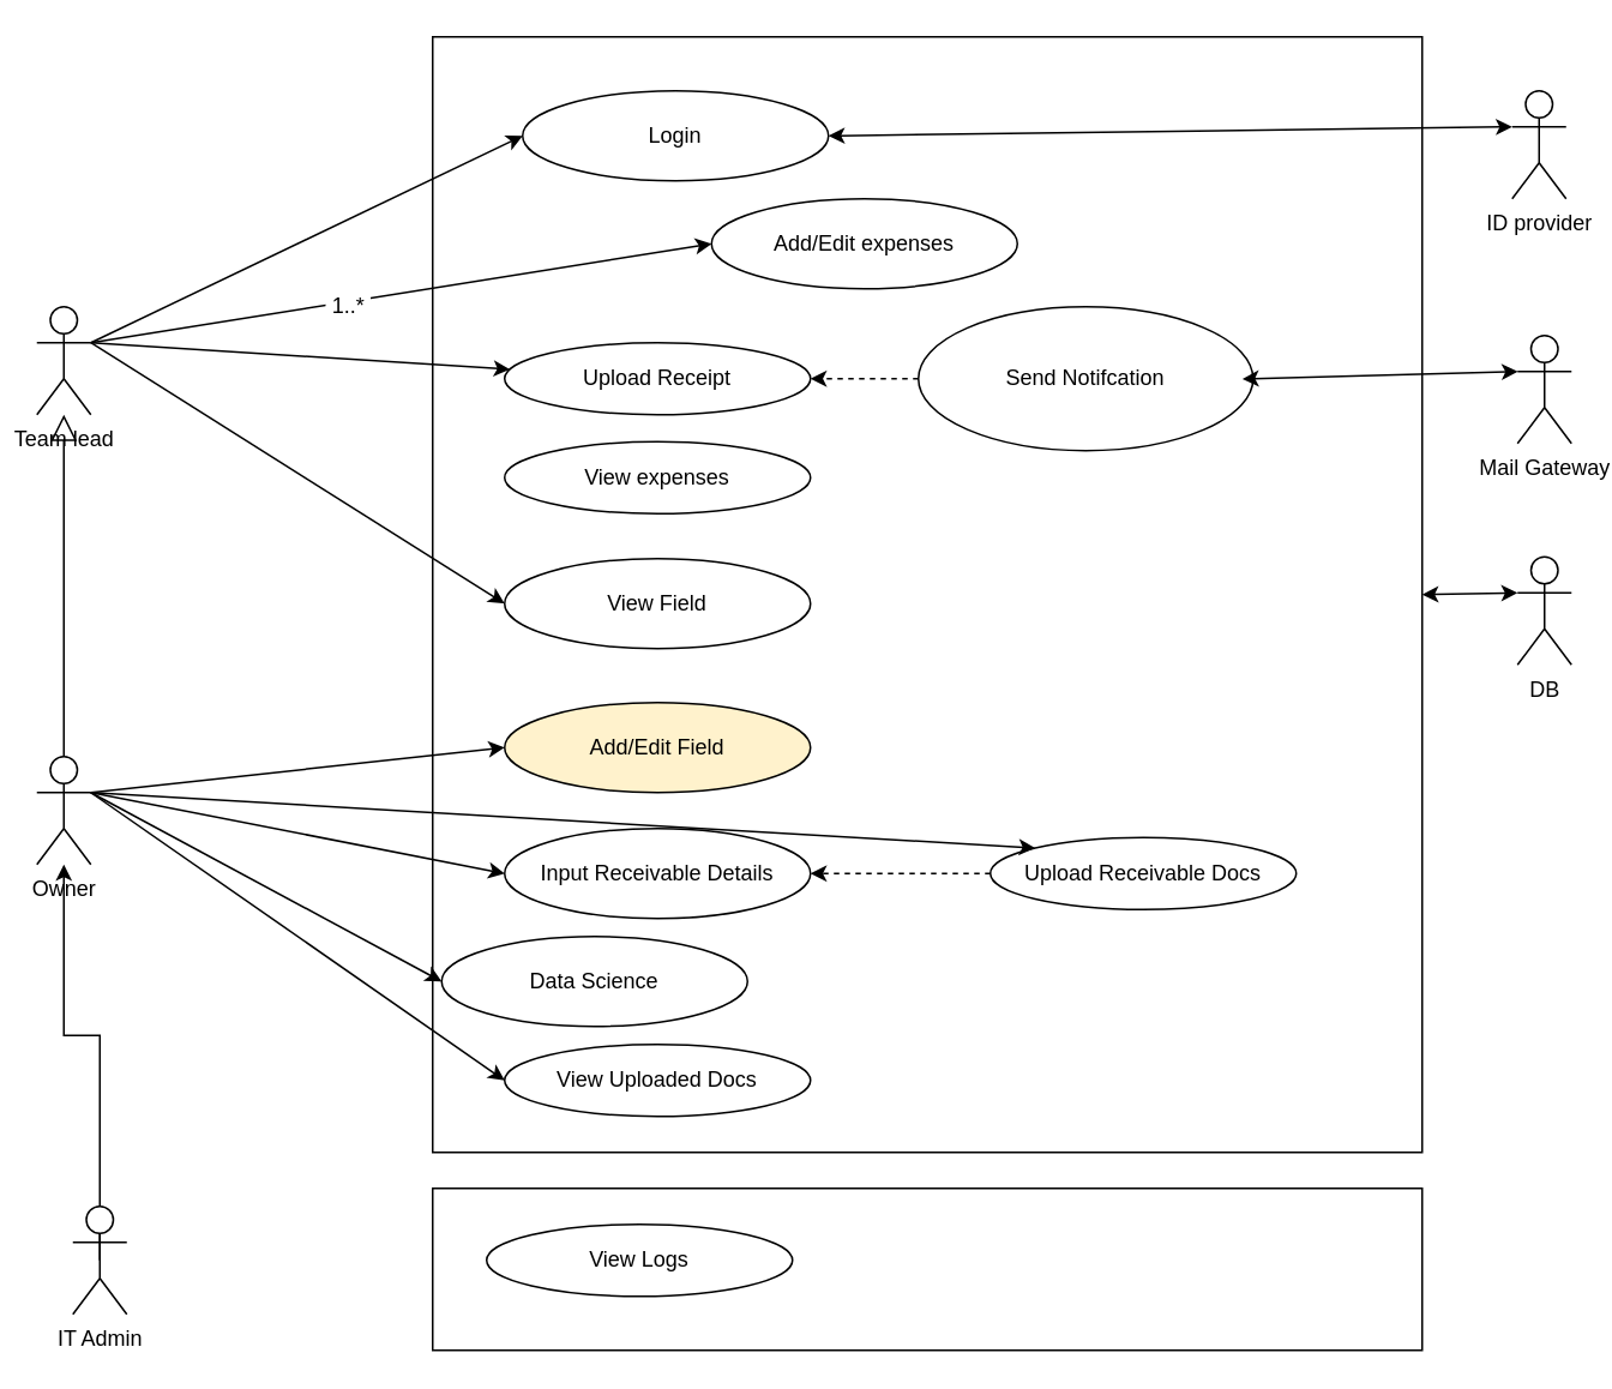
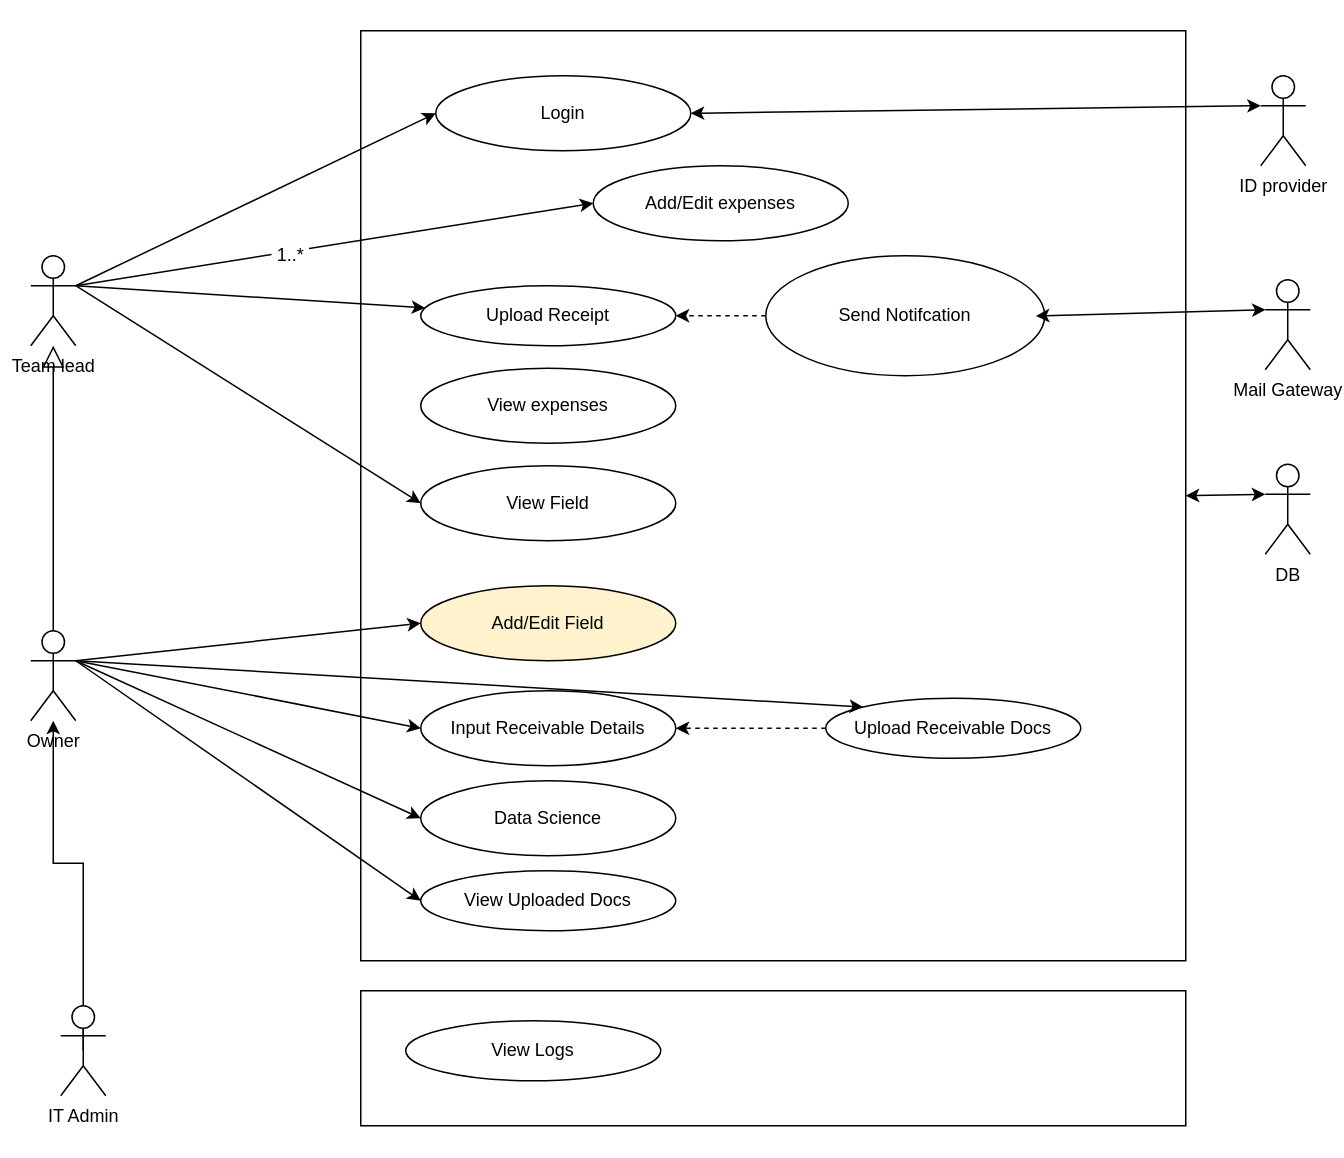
  <mxCell id="0" />
  <mxCell id="1" parent="0" />
  <mxCell id="2" value="Team lead&lt;br&gt;&lt;br&gt;" style="shape=umlActor;verticalLabelPosition=bottom;labelBackgroundColor=#ffffff;verticalAlign=top;html=1;outlineConnect=0;" vertex="1" parent="1"><mxGeometry x="20" y="170" width="30" height="60" as="geometry" /></mxCell>
  <mxCell id="3" value="" style="rounded=0;whiteSpace=wrap;html=1;" vertex="1" parent="1"><mxGeometry x="240" y="20" width="550" height="620" as="geometry" /></mxCell>
  <mxCell id="4" value="Add/Edit expenses" style="ellipse;whiteSpace=wrap;html=1;" vertex="1" parent="1"><mxGeometry x="395" y="110" width="170" height="50" as="geometry" /></mxCell>
  <mxCell id="5" value="" style="endArrow=classic;html=1;exitX=1;exitY=0.333;exitDx=0;exitDy=0;exitPerimeter=0;entryX=0;entryY=0.5;entryDx=0;entryDy=0;" edge="1" parent="1" source="2" target="4"><mxGeometry width="50" height="50" relative="1" as="geometry"><mxPoint x="60" y="98" as="sourcePoint" /><mxPoint x="130" y="75" as="targetPoint" /></mxGeometry></mxCell>
  <mxCell id="6" value="&amp;nbsp;1..*&amp;nbsp;&lt;br&gt;" style="text;html=1;resizable=0;points=[];align=center;verticalAlign=middle;labelBackgroundColor=#ffffff;" vertex="1" connectable="0" parent="5"><mxGeometry x="-0.176" y="-2" relative="1" as="geometry"><mxPoint as="offset" /></mxGeometry></mxCell>
  <mxCell id="7" value="Upload Receipt" style="ellipse;whiteSpace=wrap;html=1;" vertex="1" parent="1"><mxGeometry x="280" y="190" width="170" height="40" as="geometry" /></mxCell>
  <mxCell id="8" value="" style="endArrow=classic;html=1;exitX=1;exitY=0.333;exitDx=0;exitDy=0;exitPerimeter=0;" edge="1" parent="1" source="2" target="7"><mxGeometry width="50" height="50" relative="1" as="geometry"><mxPoint x="10" y="580" as="sourcePoint" /><mxPoint x="60" y="530" as="targetPoint" /></mxGeometry></mxCell>
  <mxCell id="9" value="Send Notifcation" style="ellipse;whiteSpace=wrap;html=1;" vertex="1" parent="1"><mxGeometry x="510" y="170" width="186" height="80" as="geometry" /></mxCell>
  <mxCell id="10" value="" style="endArrow=classic;html=1;dashed=1;entryX=1;entryY=0.5;entryDx=0;entryDy=0;exitX=0;exitY=0.5;exitDx=0;exitDy=0;" edge="1" parent="1" source="9" target="7"><mxGeometry width="50" height="50" relative="1" as="geometry"><mxPoint x="35" y="310" as="sourcePoint" /><mxPoint x="85" y="260" as="targetPoint" /></mxGeometry></mxCell>
  <mxCell id="11" value="Mail Gateway&lt;br&gt;" style="shape=umlActor;verticalLabelPosition=bottom;labelBackgroundColor=#ffffff;verticalAlign=top;html=1;outlineConnect=0;" vertex="1" parent="1"><mxGeometry x="843" y="186" width="30" height="60" as="geometry" /></mxCell>
  <mxCell id="12" value="Login" style="ellipse;whiteSpace=wrap;html=1;" vertex="1" parent="1"><mxGeometry x="290" y="50" width="170" height="50" as="geometry" /></mxCell>
  <mxCell id="13" value="" style="endArrow=classic;html=1;entryX=0;entryY=0.5;entryDx=0;entryDy=0;" edge="1" parent="1" target="12"><mxGeometry width="50" height="50" relative="1" as="geometry"><mxPoint x="50" y="190" as="sourcePoint" /><mxPoint x="140" y="100" as="targetPoint" /></mxGeometry></mxCell>
  <mxCell id="14" value="ID provider&lt;br&gt;" style="shape=umlActor;verticalLabelPosition=bottom;labelBackgroundColor=#ffffff;verticalAlign=top;html=1;outlineConnect=0;" vertex="1" parent="1"><mxGeometry x="840" y="50" width="30" height="60" as="geometry" /></mxCell>
  <mxCell id="15" value="" style="endArrow=classic;startArrow=classic;html=1;entryX=0;entryY=0.333;entryDx=0;entryDy=0;entryPerimeter=0;exitX=1;exitY=0.5;exitDx=0;exitDy=0;" edge="1" parent="1" source="12" target="14"><mxGeometry width="50" height="50" relative="1" as="geometry"><mxPoint x="700.103" y="239.897" as="sourcePoint" /><mxPoint x="864.931" y="239.897" as="targetPoint" /></mxGeometry></mxCell>
  <mxCell id="16" value="Owner&lt;br&gt;" style="shape=umlActor;verticalLabelPosition=bottom;labelBackgroundColor=#ffffff;verticalAlign=top;html=1;outlineConnect=0;" vertex="1" parent="1"><mxGeometry x="20" y="420" width="30" height="60" as="geometry" /></mxCell>
- <mxCell id="17" value="View expenses" style="ellipse;whiteSpace=wrap;html=1;" vertex="1" parent="1"><mxGeometry x="280" y="245" width="170" height="40" as="geometry" /></mxCell>
+ <mxCell id="17" value="View expenses" style="ellipse;whiteSpace=wrap;html=1;" vertex="1" parent="1"><mxGeometry x="280" y="245" width="170" height="50" as="geometry" /></mxCell>
  <mxCell id="18" value="" style="endArrow=block;endFill=0;endSize=12;html=1;exitX=0.5;exitY=0;exitDx=0;exitDy=0;exitPerimeter=0;" edge="1" parent="1" source="16" target="2"><mxGeometry width="160" relative="1" as="geometry"><mxPoint x="-170" y="370" as="sourcePoint" /><mxPoint x="20" y="300" as="targetPoint" /></mxGeometry></mxCell>
  <mxCell id="19" value="View Field" style="ellipse;whiteSpace=wrap;html=1;" vertex="1" parent="1"><mxGeometry x="280" y="310" width="170" height="50" as="geometry" /></mxCell>
  <mxCell id="20" value="" style="endArrow=classic;html=1;entryX=0;entryY=0.5;entryDx=0;entryDy=0;exitX=1;exitY=0.333;exitDx=0;exitDy=0;exitPerimeter=0;" edge="1" parent="1" source="2" target="19"><mxGeometry width="50" height="50" relative="1" as="geometry"><mxPoint x="60.103" y="199.897" as="sourcePoint" /><mxPoint x="289.759" y="279.897" as="targetPoint" /></mxGeometry></mxCell>
  <mxCell id="21" value="Add/Edit Field" style="ellipse;whiteSpace=wrap;html=1;fillColor=#fff2cc;" vertex="1" parent="1"><mxGeometry x="280" y="390" width="170" height="50" as="geometry" /></mxCell>
  <mxCell id="22" value="" style="endArrow=classic;html=1;exitX=1;exitY=0.333;exitDx=0;exitDy=0;exitPerimeter=0;entryX=0;entryY=0.5;entryDx=0;entryDy=0;" edge="1" parent="1" source="16" target="21"><mxGeometry width="50" height="50" relative="1" as="geometry"><mxPoint x="60.103" y="199.897" as="sourcePoint" /><mxPoint x="289.759" y="344.724" as="targetPoint" /></mxGeometry></mxCell>
  <mxCell id="23" value="Input Receivable Details" style="ellipse;whiteSpace=wrap;html=1;" vertex="1" parent="1"><mxGeometry x="280" y="460" width="170" height="50" as="geometry" /></mxCell>
  <mxCell id="24" value="DB&lt;br&gt;" style="shape=umlActor;verticalLabelPosition=bottom;labelBackgroundColor=#ffffff;verticalAlign=top;html=1;outlineConnect=0;" vertex="1" parent="1"><mxGeometry x="843" y="309" width="30" height="60" as="geometry" /></mxCell>
  <mxCell id="25" value="" style="endArrow=classic;html=1;entryX=0;entryY=0.5;entryDx=0;entryDy=0;" edge="1" parent="1" target="23"><mxGeometry width="50" height="50" relative="1" as="geometry"><mxPoint x="50" y="440" as="sourcePoint" /><mxPoint x="289.759" y="424.724" as="targetPoint" /></mxGeometry></mxCell>
- <mxCell id="26" value="Data Science" style="ellipse;whiteSpace=wrap;html=1;" vertex="1" parent="1"><mxGeometry x="245" y="520" width="170" height="50" as="geometry" /></mxCell>
+ <mxCell id="26" value="Data Science" style="ellipse;whiteSpace=wrap;html=1;" vertex="1" parent="1"><mxGeometry x="280" y="520" width="170" height="50" as="geometry" /></mxCell>
  <mxCell id="27" value="" style="endArrow=classic;html=1;exitX=1;exitY=0.333;exitDx=0;exitDy=0;exitPerimeter=0;entryX=0;entryY=0.5;entryDx=0;entryDy=0;" edge="1" parent="1" source="16" target="26"><mxGeometry width="50" height="50" relative="1" as="geometry"><mxPoint x="60" y="450" as="sourcePoint" /><mxPoint x="210" y="540" as="targetPoint" /></mxGeometry></mxCell>
  <mxCell id="28" value="Upload Receivable Docs" style="ellipse;whiteSpace=wrap;html=1;" vertex="1" parent="1"><mxGeometry x="550" y="465" width="170" height="40" as="geometry" /></mxCell>
  <mxCell id="29" value="View Uploaded Docs" style="ellipse;whiteSpace=wrap;html=1;" vertex="1" parent="1"><mxGeometry x="280" y="580" width="170" height="40" as="geometry" /></mxCell>
  <mxCell id="30" value="" style="endArrow=classic;html=1;entryX=0;entryY=0.5;entryDx=0;entryDy=0;" edge="1" parent="1" target="29"><mxGeometry width="50" height="50" relative="1" as="geometry"><mxPoint x="50" y="440" as="sourcePoint" /><mxPoint x="289.759" y="555.276" as="targetPoint" /></mxGeometry></mxCell>
  <mxCell id="31" value="" style="endArrow=classic;html=1;dashed=1;exitX=0;exitY=0.5;exitDx=0;exitDy=0;" edge="1" parent="1" source="28" target="23"><mxGeometry width="50" height="50" relative="1" as="geometry"><mxPoint x="533.897" y="485.103" as="sourcePoint" /><mxPoint x="480.103" y="465.103" as="targetPoint" /></mxGeometry></mxCell>
  <mxCell id="32" value="" style="endArrow=classic;html=1;entryX=0;entryY=0;entryDx=0;entryDy=0;exitX=1;exitY=0.333;exitDx=0;exitDy=0;exitPerimeter=0;" edge="1" parent="1" source="16" target="28"><mxGeometry width="50" height="50" relative="1" as="geometry"><mxPoint x="60" y="450" as="sourcePoint" /><mxPoint x="289.759" y="495.276" as="targetPoint" /></mxGeometry></mxCell>
  <mxCell id="33" value="" style="rounded=0;whiteSpace=wrap;html=1;" vertex="1" parent="1"><mxGeometry x="240" y="660" width="550" height="90" as="geometry" /></mxCell>
  <mxCell id="34" style="edgeStyle=orthogonalEdgeStyle;rounded=0;orthogonalLoop=1;jettySize=auto;html=1;exitX=0.5;exitY=0.5;exitDx=0;exitDy=0;exitPerimeter=0;" edge="1" parent="1" source="35" target="16"><mxGeometry relative="1" as="geometry" /></mxCell>
  <mxCell id="35" value="IT Admin&lt;br&gt;" style="shape=umlActor;verticalLabelPosition=bottom;labelBackgroundColor=#ffffff;verticalAlign=top;html=1;outlineConnect=0;" vertex="1" parent="1"><mxGeometry x="40" y="670" width="30" height="60" as="geometry" /></mxCell>
  <mxCell id="36" value="View Logs&lt;br&gt;" style="ellipse;whiteSpace=wrap;html=1;" vertex="1" parent="1"><mxGeometry x="270" y="680" width="170" height="40" as="geometry" /></mxCell>
  <mxCell id="37" value="" style="endArrow=classic;startArrow=classic;html=1;entryX=0;entryY=0.333;entryDx=0;entryDy=0;entryPerimeter=0;exitX=1;exitY=0.5;exitDx=0;exitDy=0;" edge="1" parent="1"><mxGeometry width="50" height="50" relative="1" as="geometry"><mxPoint x="690.103" y="210.103" as="sourcePoint" /><mxPoint x="843.207" y="205.966" as="targetPoint" /></mxGeometry></mxCell>
  <mxCell id="38" value="" style="endArrow=classic;startArrow=classic;html=1;entryX=0;entryY=0.333;entryDx=0;entryDy=0;entryPerimeter=0;exitX=1;exitY=0.5;exitDx=0;exitDy=0;" edge="1" parent="1" source="3" target="24"><mxGeometry width="50" height="50" relative="1" as="geometry"><mxPoint x="790.103" y="394.103" as="sourcePoint" /><mxPoint x="943.207" y="389.966" as="targetPoint" /></mxGeometry></mxCell>
